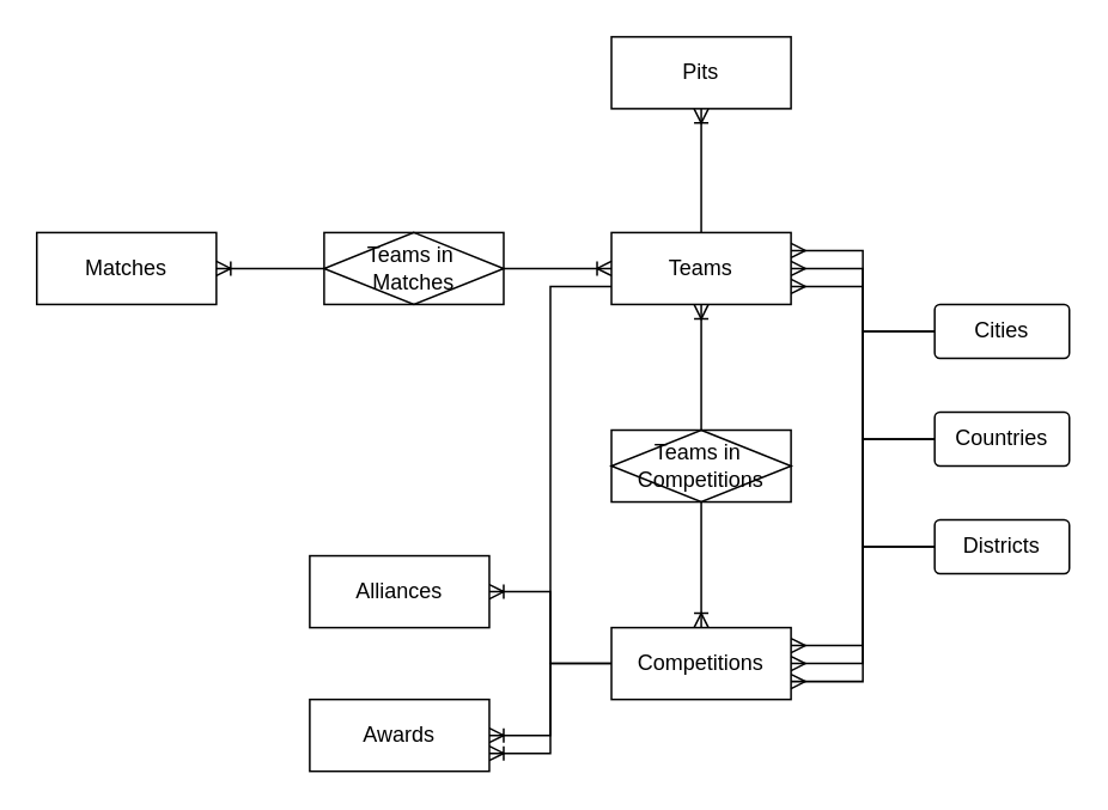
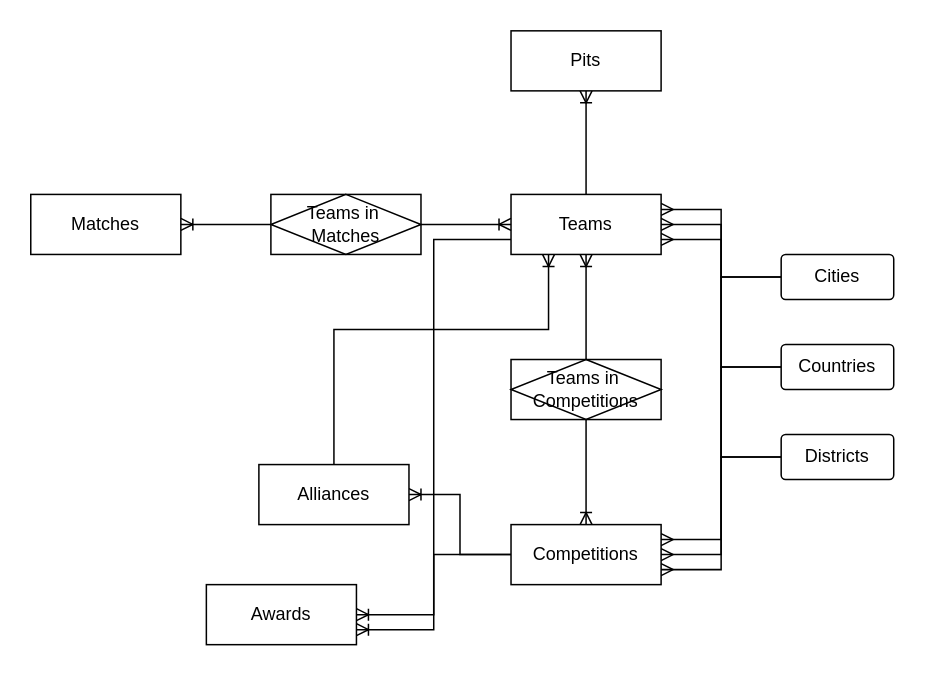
  <mxCell id="0" />
  <mxCell id="1" parent="0" />
  <mxCell id="2" value="" style="edgeStyle=orthogonalEdgeStyle;rounded=0;orthogonalLoop=1;jettySize=auto;html=1;endArrow=ERoneToMany;endFill=0;" edge="1" parent="1" source="4" target="6"><mxGeometry relative="1" as="geometry" /></mxCell>
  <mxCell id="3" style="edgeStyle=orthogonalEdgeStyle;rounded=0;orthogonalLoop=1;jettySize=auto;html=1;entryX=1;entryY=0.75;entryDx=0;entryDy=0;exitX=0;exitY=0.75;exitDx=0;exitDy=0;endArrow=ERoneToMany;endFill=0;" edge="1" parent="1" source="4" target="25"><mxGeometry relative="1" as="geometry" /></mxCell>
  <mxCell id="4" value="Teams" style="rounded=0;arcSize=10;whiteSpace=wrap;html=1;align=center;" vertex="1" parent="1"><mxGeometry x="340" y="129" width="100" height="40" as="geometry" /></mxCell>
  <mxCell id="5" value="Matches" style="rounded=0;arcSize=10;whiteSpace=wrap;html=1;align=center;" vertex="1" parent="1"><mxGeometry x="20" y="129" width="100" height="40" as="geometry" /></mxCell>
  <mxCell id="6" value="Pits" style="rounded=0;arcSize=10;whiteSpace=wrap;html=1;align=center;" vertex="1" parent="1"><mxGeometry x="340" y="20" width="100" height="40" as="geometry" /></mxCell>
  <mxCell id="7" value="" style="edgeStyle=orthogonalEdgeStyle;rounded=0;orthogonalLoop=1;jettySize=auto;html=1;entryX=1;entryY=0.5;entryDx=0;entryDy=0;endArrow=ERoneToMany;endFill=0;" edge="1" parent="1" source="9" target="25"><mxGeometry relative="1" as="geometry" /></mxCell>
  <mxCell id="8" style="edgeStyle=orthogonalEdgeStyle;rounded=0;orthogonalLoop=1;jettySize=auto;html=1;entryX=1;entryY=0.5;entryDx=0;entryDy=0;endArrow=ERoneToMany;endFill=0;" edge="1" parent="1" source="9" target="27"><mxGeometry relative="1" as="geometry" /></mxCell>
  <mxCell id="9" value="Competitions" style="rounded=0;arcSize=10;whiteSpace=wrap;html=1;align=center;" vertex="1" parent="1"><mxGeometry x="340" y="349" width="100" height="40" as="geometry" /></mxCell>
  <mxCell id="10" value="" style="edgeStyle=orthogonalEdgeStyle;rounded=0;orthogonalLoop=1;jettySize=auto;html=1;endArrow=ERoneToMany;endFill=0;" edge="1" parent="1" source="12" target="4"><mxGeometry relative="1" as="geometry" /></mxCell>
  <mxCell id="11" value="" style="edgeStyle=orthogonalEdgeStyle;rounded=0;orthogonalLoop=1;jettySize=auto;html=1;endArrow=ERoneToMany;endFill=0;" edge="1" parent="1" source="12" target="5"><mxGeometry relative="1" as="geometry" /></mxCell>
  <mxCell id="12" value="&lt;div&gt;Teams in&amp;nbsp;&lt;/div&gt;&lt;div&gt;Matches&lt;/div&gt;" style="shape=associativeEntity;whiteSpace=wrap;html=1;align=center;rounded=0;" vertex="1" parent="1"><mxGeometry x="180" y="129" width="100" height="40" as="geometry" /></mxCell>
  <mxCell id="13" value="" style="edgeStyle=orthogonalEdgeStyle;rounded=0;orthogonalLoop=1;jettySize=auto;html=1;endArrow=ERoneToMany;endFill=0;" edge="1" parent="1" source="15" target="4"><mxGeometry relative="1" as="geometry" /></mxCell>
  <mxCell id="14" value="" style="edgeStyle=orthogonalEdgeStyle;rounded=0;orthogonalLoop=1;jettySize=auto;html=1;endArrow=ERoneToMany;endFill=0;" edge="1" parent="1" source="15" target="9"><mxGeometry relative="1" as="geometry" /></mxCell>
  <mxCell id="15" value="&lt;div&gt;Teams in&amp;nbsp;&lt;/div&gt;Competitions" style="shape=associativeEntity;whiteSpace=wrap;html=1;align=center;rounded=0;" vertex="1" parent="1"><mxGeometry x="340" y="239" width="100" height="40" as="geometry" /></mxCell>
  <mxCell id="16" style="edgeStyle=orthogonalEdgeStyle;rounded=0;orthogonalLoop=1;jettySize=auto;html=1;entryX=1;entryY=0.75;entryDx=0;entryDy=0;endArrow=ERmany;endFill=0;" edge="1" parent="1" source="18" target="4"><mxGeometry relative="1" as="geometry" /></mxCell>
  <mxCell id="17" style="edgeStyle=orthogonalEdgeStyle;rounded=0;orthogonalLoop=1;jettySize=auto;html=1;entryX=1;entryY=0.75;entryDx=0;entryDy=0;endArrow=ERmany;endFill=0;" edge="1" parent="1" source="18" target="9"><mxGeometry relative="1" as="geometry" /></mxCell>
  <mxCell id="18" value="Districts" style="rounded=1;arcSize=10;whiteSpace=wrap;html=1;align=center;" vertex="1" parent="1"><mxGeometry x="520" y="289" width="75" height="30" as="geometry" /></mxCell>
  <mxCell id="19" style="edgeStyle=orthogonalEdgeStyle;rounded=0;orthogonalLoop=1;jettySize=auto;html=1;exitX=0;exitY=0.5;exitDx=0;exitDy=0;entryX=1;entryY=0.5;entryDx=0;entryDy=0;endArrow=ERmany;endFill=0;" edge="1" parent="1" source="21" target="4"><mxGeometry relative="1" as="geometry" /></mxCell>
  <mxCell id="20" style="edgeStyle=orthogonalEdgeStyle;rounded=0;orthogonalLoop=1;jettySize=auto;html=1;entryX=1;entryY=0.5;entryDx=0;entryDy=0;endArrow=ERmany;endFill=0;" edge="1" parent="1" source="21" target="9"><mxGeometry relative="1" as="geometry" /></mxCell>
  <mxCell id="21" value="Countries" style="rounded=1;arcSize=10;whiteSpace=wrap;html=1;align=center;" vertex="1" parent="1"><mxGeometry x="520" y="229" width="75" height="30" as="geometry" /></mxCell>
  <mxCell id="22" value="" style="edgeStyle=orthogonalEdgeStyle;rounded=0;orthogonalLoop=1;jettySize=auto;html=1;endArrow=ERmany;endFill=0;entryX=1;entryY=0.25;entryDx=0;entryDy=0;" edge="1" parent="1" source="24" target="4"><mxGeometry relative="1" as="geometry" /></mxCell>
  <mxCell id="23" style="edgeStyle=orthogonalEdgeStyle;rounded=0;orthogonalLoop=1;jettySize=auto;html=1;exitX=0;exitY=0.5;exitDx=0;exitDy=0;entryX=1;entryY=0.25;entryDx=0;entryDy=0;endArrow=ERmany;endFill=0;" edge="1" parent="1" source="24" target="9"><mxGeometry relative="1" as="geometry" /></mxCell>
  <mxCell id="24" value="Cities" style="rounded=1;arcSize=10;whiteSpace=wrap;html=1;align=center;" vertex="1" parent="1"><mxGeometry x="520" y="169" width="75" height="30" as="geometry" /></mxCell>
- <mxCell id="25" value="Awards" style="rounded=0;arcSize=10;whiteSpace=wrap;html=1;align=center;" vertex="1" parent="1"><mxGeometry x="172" y="389" width="100" height="40" as="geometry" /></mxCell>
+ <mxCell id="25" value="Awards" style="rounded=0;arcSize=10;whiteSpace=wrap;html=1;align=center;" vertex="1" parent="1"><mxGeometry x="137" y="389" width="100" height="40" as="geometry" /></mxCell>
+ <mxCell id="26" style="edgeStyle=orthogonalEdgeStyle;rounded=0;orthogonalLoop=1;jettySize=auto;html=1;entryX=0.25;entryY=1;entryDx=0;entryDy=0;endArrow=ERoneToMany;endFill=0;" edge="1" parent="1" source="27" target="4"><mxGeometry relative="1" as="geometry"><Array as="points"><mxPoint x="222" y="219" /><mxPoint x="365" y="219" /></Array></mxGeometry></mxCell>
  <mxCell id="27" value="Alliances" style="rounded=0;arcSize=10;whiteSpace=wrap;html=1;align=center;" vertex="1" parent="1"><mxGeometry x="172" y="309" width="100" height="40" as="geometry" /></mxCell>
